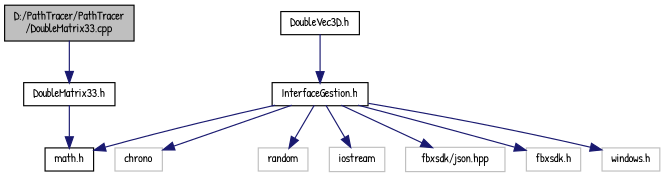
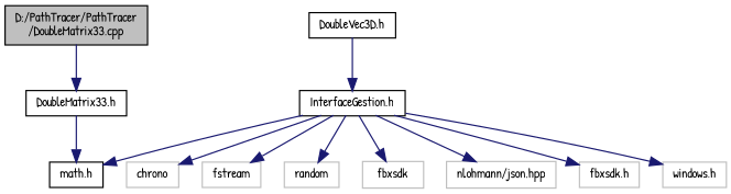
  digraph {
    fontname="Patrick Hand"
    node [color=grey75 fillcolor=white fontname="Patrick Hand" fontsize=10 shape=record style=filled]
    edge [color=midnightblue fontname="Patrick Hand" fontsize=10 labelfontname=Helvetica labelfontsize=10 style=solid]
    n1 [color=black fillcolor=grey75 fontcolor=black height=0.2 label="D:/PathTracer/PathTracer\l/DoubleMatrix33.cpp" width=0.4]
    n2 [color=black height=0.2 label="DoubleMatrix33.h" width=0.4]
    n3 [color=black height=0.2 label="math.h" width=0.4]
    n4 [color=black height=0.2 label="DoubleVec3D.h" width=0.4]
    n5 [color=black height=0.2 label="InterfaceGestion.h" width=0.4]
    n6 [height=0.2 label=chrono width=0.4]
+   n7 [height=0.2 label=fstream width=0.4]
    n8 [height=0.2 label=random width=0.4]
-   n9 [height=0.2 label=iostream width=0.4]
-   n10 [height=0.2 label="fbxsdk/json.hpp" width=0.4]
+   n9 [height=0.2 label=fbxsdk width=0.4]
+   n10 [height=0.2 label="nlohmann/json.hpp" width=0.4]
    n11 [height=0.2 label="fbxsdk.h" width=0.4]
    n12 [height=0.2 label="windows.h" width=0.4]
    n1 -> n2
    n2 -> n3
    n4 -> n5
    n5 -> n3
    n5 -> n6
+   n5 -> n7
    n5 -> n8
    n5 -> n9
    n5 -> n10
    n5 -> n11
    n5 -> n12
  }
